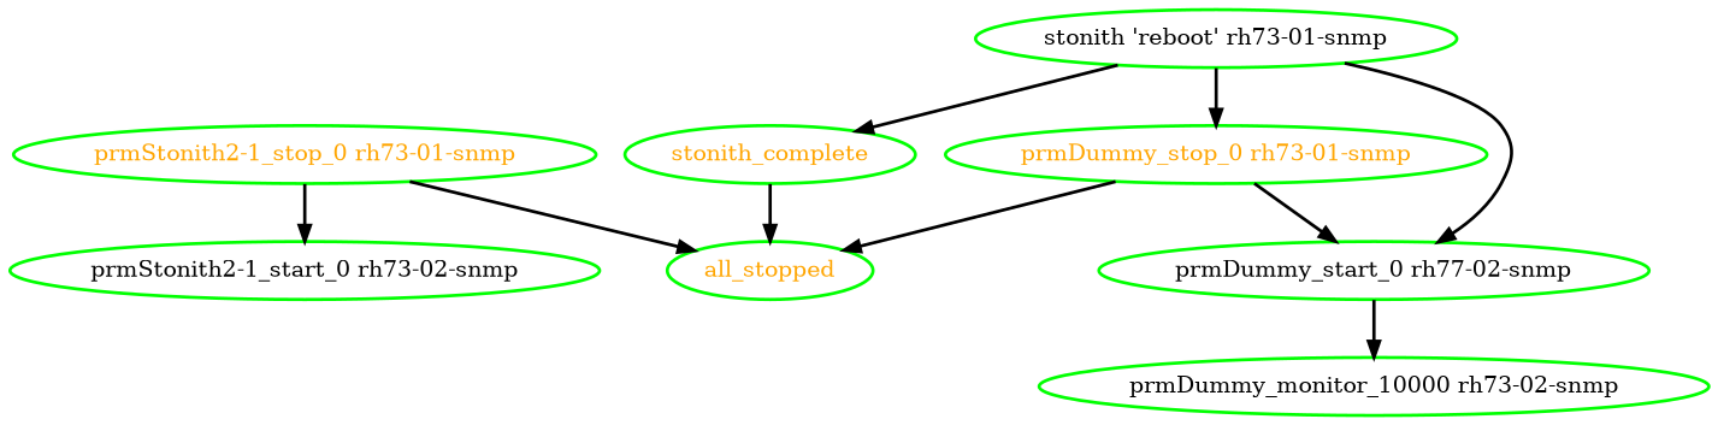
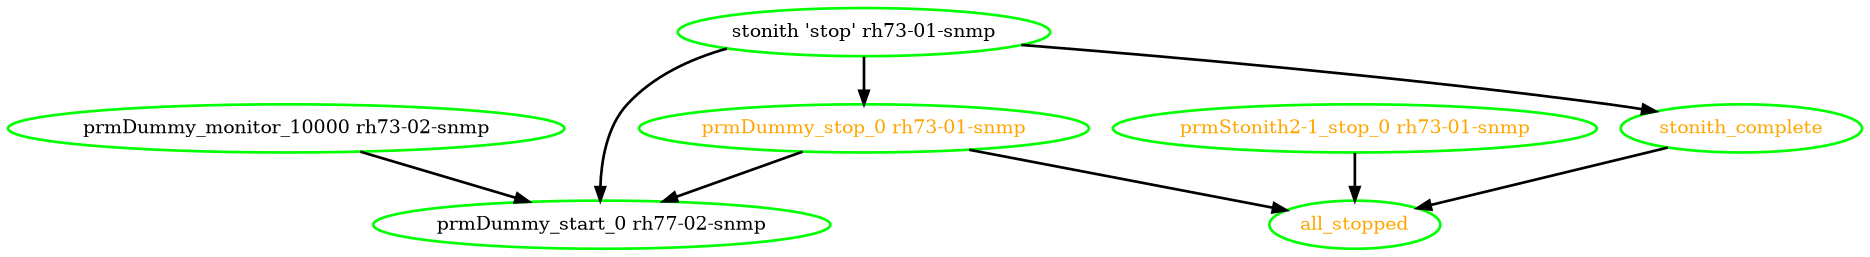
  digraph {
    node [color=green fontcolor=black style=bold]
    edge [style=bold]
    "prmDummy_monitor_10000 rh73-02-snmp"
    n2 [label="prmDummy_start_0 rh77-02-snmp"]
    "prmDummy_stop_0 rh73-01-snmp" [fontcolor=orange]
    all_stopped [fontcolor=orange]
-   "prmStonith2-1_start_0 rh73-02-snmp"
    "prmStonith2-1_stop_0 rh73-01-snmp" [fontcolor=orange]
-   "stonith 'reboot' rh73-01-snmp"
+   "stonith 'reboot' rh73-01-snmp" [label="stonith 'stop' rh73-01-snmp"]
    stonith_complete [fontcolor=orange]
-   n2 -> "prmDummy_monitor_10000 rh73-02-snmp"
+   "prmDummy_monitor_10000 rh73-02-snmp" -> n2
    "prmDummy_stop_0 rh73-01-snmp" -> n2
    "prmDummy_stop_0 rh73-01-snmp" -> all_stopped
    "prmStonith2-1_stop_0 rh73-01-snmp" -> all_stopped
-   "prmStonith2-1_stop_0 rh73-01-snmp" -> "prmStonith2-1_start_0 rh73-02-snmp"
    "stonith 'reboot' rh73-01-snmp" -> n2
    "stonith 'reboot' rh73-01-snmp" -> "prmDummy_stop_0 rh73-01-snmp"
    "stonith 'reboot' rh73-01-snmp" -> stonith_complete
    stonith_complete -> all_stopped
  }
